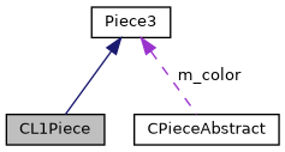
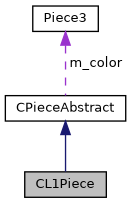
  digraph {
    node [color=black fillcolor=white fontname=Helvetica fontsize=10 shape=record style=filled]
    edge [dir=back fontname=Helvetica fontsize=10 labelfontname=Helvetica labelfontsize=10]
    n1 [fillcolor=grey75 fontcolor=black height=0.2 label=CL1Piece width=0.4]
    n2 [height=0.2 label=CPieceAbstract width=0.4]
    n3 [height=0.2 label=Piece3 width=0.4]
-   n3 -> n1 [color=midnightblue style=solid]
+   n2 -> n1 [color=midnightblue style=solid]
    n3 -> n2 [color=darkorchid3 label=" m_color" style=dashed]
  }
